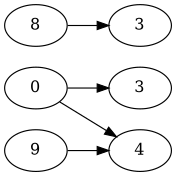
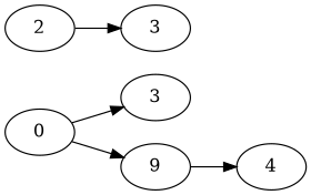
  digraph {
    rankdir=LR
    n1 [label=0]
    n2 [label=3]
    n3 [label=9]
-   n4 [label=8]
+   n4 [label=2]
    n5 [label=3]
    n6 [label=4]
    n1 -> n2
-   n1 -> n6
+   n1 -> n3
    n3 -> n6
    n4 -> n5
  }
